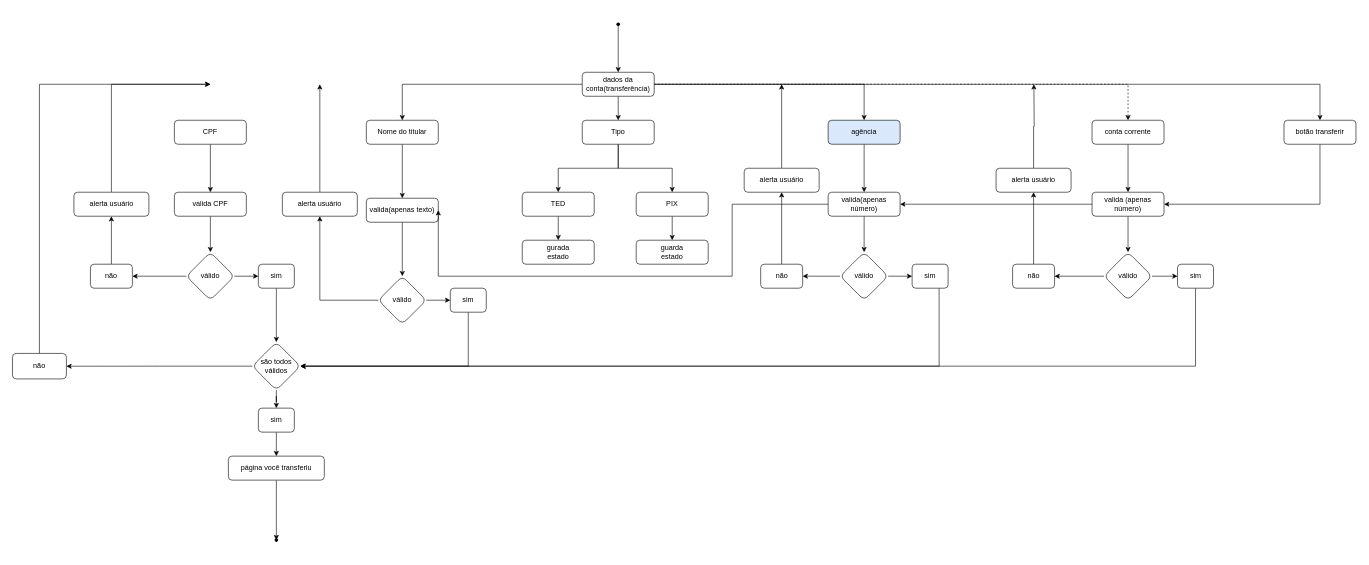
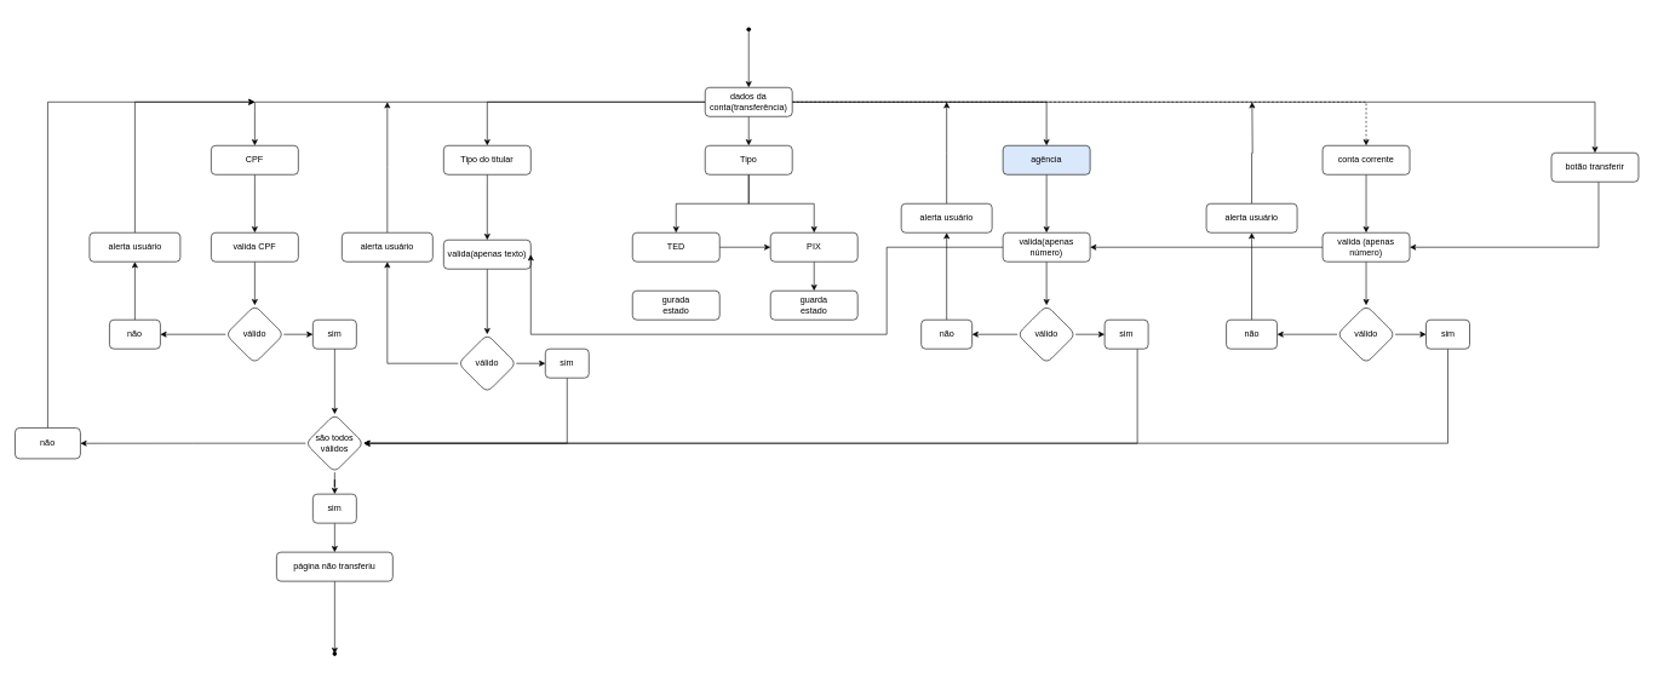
  <mxCell id="0" />
  <mxCell id="1" parent="0" />
+ <mxCell id="2" value="" style="edgeStyle=orthogonalEdgeStyle;rounded=0;orthogonalLoop=1;jettySize=auto;html=1;" edge="1" parent="1" source="8" target="12"><mxGeometry relative="1" as="geometry" /></mxCell>
  <mxCell id="3" style="edgeStyle=orthogonalEdgeStyle;rounded=0;orthogonalLoop=1;jettySize=auto;html=1;" edge="1" parent="1" source="8" target="14"><mxGeometry relative="1" as="geometry"><mxPoint x="770" y="200" as="targetPoint" /></mxGeometry></mxCell>
  <mxCell id="4" style="edgeStyle=orthogonalEdgeStyle;rounded=0;orthogonalLoop=1;jettySize=auto;html=1;" edge="1" parent="1" source="8" target="17"><mxGeometry relative="1" as="geometry"><mxPoint x="1030" y="200" as="targetPoint" /></mxGeometry></mxCell>
  <mxCell id="5" style="edgeStyle=orthogonalEdgeStyle;rounded=0;orthogonalLoop=1;jettySize=auto;html=1;" edge="1" parent="1" source="8" target="19"><mxGeometry relative="1" as="geometry"><mxPoint x="1260" y="210" as="targetPoint" /></mxGeometry></mxCell>
  <mxCell id="6" style="edgeStyle=orthogonalEdgeStyle;rounded=0;orthogonalLoop=1;jettySize=auto;html=1;dashed=1;" edge="1" parent="1" source="8" target="21"><mxGeometry relative="1" as="geometry"><mxPoint x="1511" y="200" as="targetPoint" /></mxGeometry></mxCell>
  <mxCell id="7" style="edgeStyle=orthogonalEdgeStyle;rounded=0;orthogonalLoop=1;jettySize=auto;html=1;" edge="1" parent="1" source="8" target="23"><mxGeometry relative="1" as="geometry"><mxPoint x="870" y="280" as="targetPoint" /></mxGeometry></mxCell>
  <mxCell id="8" value="dados da conta(transferência)" style="rounded=1;whiteSpace=wrap;html=1;" vertex="1" parent="1"><mxGeometry x="970" y="120" width="120" height="40" as="geometry" /></mxCell>
  <mxCell id="9" value="" style="edgeStyle=orthogonalEdgeStyle;rounded=0;orthogonalLoop=1;jettySize=auto;html=1;" edge="1" parent="1" source="10" target="8"><mxGeometry relative="1" as="geometry" /></mxCell>
  <mxCell id="10" value="" style="shape=waypoint;sketch=0;fillStyle=solid;size=6;pointerEvents=1;points=[];fillColor=none;resizable=0;rotatable=0;perimeter=centerPerimeter;snapToPoint=1;" vertex="1" parent="1"><mxGeometry x="1010" y="20" width="40" height="40" as="geometry" /></mxCell>
  <mxCell id="11" value="" style="edgeStyle=orthogonalEdgeStyle;rounded=0;orthogonalLoop=1;jettySize=auto;html=1;" edge="1" parent="1" source="12" target="25"><mxGeometry relative="1" as="geometry" /></mxCell>
  <mxCell id="12" value="CPF" style="whiteSpace=wrap;html=1;rounded=1;" vertex="1" parent="1"><mxGeometry x="290" y="200" width="120" height="40" as="geometry" /></mxCell>
  <mxCell id="13" value="" style="edgeStyle=orthogonalEdgeStyle;rounded=0;orthogonalLoop=1;jettySize=auto;html=1;" edge="1" parent="1" source="14" target="27"><mxGeometry relative="1" as="geometry" /></mxCell>
- <mxCell id="14" value="Nome do titular" style="rounded=1;whiteSpace=wrap;html=1;" vertex="1" parent="1"><mxGeometry x="610" y="200" width="120" height="40" as="geometry" /></mxCell>
+ <mxCell id="14" value="Tipo do titular" style="rounded=1;whiteSpace=wrap;html=1;" vertex="1" parent="1"><mxGeometry x="610" y="200" width="120" height="40" as="geometry" /></mxCell>
  <mxCell id="15" value="" style="edgeStyle=orthogonalEdgeStyle;rounded=0;orthogonalLoop=1;jettySize=auto;html=1;" edge="1" parent="1" source="17" target="29"><mxGeometry relative="1" as="geometry" /></mxCell>
  <mxCell id="16" style="edgeStyle=orthogonalEdgeStyle;rounded=0;orthogonalLoop=1;jettySize=auto;html=1;" edge="1" parent="1" source="17" target="31"><mxGeometry relative="1" as="geometry"><mxPoint x="1160" y="320" as="targetPoint" /></mxGeometry></mxCell>
  <mxCell id="17" value="Tipo" style="rounded=1;whiteSpace=wrap;html=1;" vertex="1" parent="1"><mxGeometry x="970" y="200" width="120" height="40" as="geometry" /></mxCell>
  <mxCell id="18" value="" style="edgeStyle=orthogonalEdgeStyle;rounded=0;orthogonalLoop=1;jettySize=auto;html=1;" edge="1" parent="1" source="19" target="34"><mxGeometry relative="1" as="geometry" /></mxCell>
  <mxCell id="19" value="agência" style="rounded=1;whiteSpace=wrap;html=1;fillColor=#dae8fc;" vertex="1" parent="1"><mxGeometry x="1380" y="200" width="120" height="40" as="geometry" /></mxCell>
  <mxCell id="20" value="" style="edgeStyle=orthogonalEdgeStyle;rounded=0;orthogonalLoop=1;jettySize=auto;html=1;" edge="1" parent="1" source="21" target="37"><mxGeometry relative="1" as="geometry" /></mxCell>
  <mxCell id="21" value="conta corrente" style="rounded=1;whiteSpace=wrap;html=1;" vertex="1" parent="1"><mxGeometry x="1820" y="200" width="120" height="40" as="geometry" /></mxCell>
  <mxCell id="22" style="edgeStyle=orthogonalEdgeStyle;rounded=0;orthogonalLoop=1;jettySize=auto;html=1;entryX=1;entryY=0.5;entryDx=0;entryDy=0;" edge="1" parent="1" source="23" target="37"><mxGeometry relative="1" as="geometry"><Array as="points"><mxPoint x="2200" y="340" /></Array></mxGeometry></mxCell>
- <mxCell id="23" value="botão transferir" style="rounded=1;whiteSpace=wrap;html=1;" vertex="1" parent="1"><mxGeometry x="2140" y="200" width="120" height="40" as="geometry" /></mxCell>
+ <mxCell id="23" value="botão transferir" style="rounded=1;whiteSpace=wrap;html=1;" vertex="1" parent="1"><mxGeometry x="2135" y="210" width="120" height="40" as="geometry" /></mxCell>
  <mxCell id="24" value="" style="edgeStyle=orthogonalEdgeStyle;rounded=0;orthogonalLoop=1;jettySize=auto;html=1;" edge="1" parent="1" source="25" target="40"><mxGeometry relative="1" as="geometry" /></mxCell>
  <mxCell id="25" value="valida CPF" style="whiteSpace=wrap;html=1;rounded=1;" vertex="1" parent="1"><mxGeometry x="290" y="320" width="120" height="40" as="geometry" /></mxCell>
  <mxCell id="26" style="edgeStyle=orthogonalEdgeStyle;rounded=0;orthogonalLoop=1;jettySize=auto;html=1;" edge="1" parent="1" source="27" target="49"><mxGeometry relative="1" as="geometry" /></mxCell>
  <mxCell id="27" value="valida(apenas texto)" style="rounded=1;whiteSpace=wrap;html=1;" vertex="1" parent="1"><mxGeometry x="610" y="330" width="120" height="40" as="geometry" /></mxCell>
- <mxCell id="28" value="" style="edgeStyle=orthogonalEdgeStyle;rounded=0;orthogonalLoop=1;jettySize=auto;html=1;" edge="1" parent="1" source="29" target="72"><mxGeometry relative="1" as="geometry" /></mxCell>
+ <mxCell id="28" value="" style="edgeStyle=orthogonalEdgeStyle;rounded=0;orthogonalLoop=1;jettySize=auto;html=1;" edge="1" parent="1" source="29" target="31"><mxGeometry relative="1" as="geometry" /></mxCell>
  <mxCell id="29" value="TED" style="rounded=1;whiteSpace=wrap;html=1;" vertex="1" parent="1"><mxGeometry x="870" y="320" width="120" height="40" as="geometry" /></mxCell>
  <mxCell id="30" value="" style="edgeStyle=orthogonalEdgeStyle;rounded=0;orthogonalLoop=1;jettySize=auto;html=1;" edge="1" parent="1" source="31" target="73"><mxGeometry relative="1" as="geometry" /></mxCell>
  <mxCell id="31" value="PIX" style="rounded=1;whiteSpace=wrap;html=1;" vertex="1" parent="1"><mxGeometry x="1060" y="320" width="120" height="40" as="geometry" /></mxCell>
  <mxCell id="32" style="edgeStyle=orthogonalEdgeStyle;rounded=0;orthogonalLoop=1;jettySize=auto;html=1;entryX=0.5;entryY=0;entryDx=0;entryDy=0;" edge="1" parent="1" source="34" target="56"><mxGeometry relative="1" as="geometry" /></mxCell>
  <mxCell id="33" style="edgeStyle=orthogonalEdgeStyle;rounded=0;orthogonalLoop=1;jettySize=auto;html=1;entryX=1;entryY=0.5;entryDx=0;entryDy=0;" edge="1" parent="1" source="34" target="27"><mxGeometry relative="1" as="geometry"><Array as="points"><mxPoint x="1220" y="340" /><mxPoint x="1220" y="460" /><mxPoint x="730" y="460" /></Array></mxGeometry></mxCell>
  <mxCell id="34" value="valida(apenas número)" style="rounded=1;whiteSpace=wrap;html=1;" vertex="1" parent="1"><mxGeometry x="1380" y="320" width="120" height="40" as="geometry" /></mxCell>
  <mxCell id="35" style="edgeStyle=orthogonalEdgeStyle;rounded=0;orthogonalLoop=1;jettySize=auto;html=1;entryX=0.5;entryY=0;entryDx=0;entryDy=0;" edge="1" parent="1" source="37" target="65"><mxGeometry relative="1" as="geometry" /></mxCell>
  <mxCell id="36" style="edgeStyle=orthogonalEdgeStyle;rounded=0;orthogonalLoop=1;jettySize=auto;html=1;entryX=1;entryY=0.5;entryDx=0;entryDy=0;" edge="1" parent="1" source="37" target="34"><mxGeometry relative="1" as="geometry" /></mxCell>
  <mxCell id="37" value="valida (apenas número)" style="rounded=1;whiteSpace=wrap;html=1;" vertex="1" parent="1"><mxGeometry x="1820" y="320" width="120" height="40" as="geometry" /></mxCell>
  <mxCell id="38" style="edgeStyle=orthogonalEdgeStyle;rounded=0;orthogonalLoop=1;jettySize=auto;html=1;" edge="1" parent="1" source="40" target="42"><mxGeometry relative="1" as="geometry"><mxPoint x="430" y="460" as="targetPoint" /></mxGeometry></mxCell>
  <mxCell id="39" value="" style="edgeStyle=orthogonalEdgeStyle;rounded=0;orthogonalLoop=1;jettySize=auto;html=1;" edge="1" parent="1" source="40" target="44"><mxGeometry relative="1" as="geometry" /></mxCell>
  <mxCell id="40" value="válido" style="rhombus;whiteSpace=wrap;html=1;rounded=1;" vertex="1" parent="1"><mxGeometry x="310" y="420" width="80" height="80" as="geometry" /></mxCell>
  <mxCell id="41" value="" style="edgeStyle=orthogonalEdgeStyle;rounded=0;orthogonalLoop=1;jettySize=auto;html=1;" edge="1" parent="1" source="42" target="76"><mxGeometry relative="1" as="geometry" /></mxCell>
  <mxCell id="42" value="sim" style="rounded=1;whiteSpace=wrap;html=1;" vertex="1" parent="1"><mxGeometry x="430" y="440" width="60" height="40" as="geometry" /></mxCell>
  <mxCell id="43" style="edgeStyle=orthogonalEdgeStyle;rounded=0;orthogonalLoop=1;jettySize=auto;html=1;" edge="1" parent="1" source="44" target="46"><mxGeometry relative="1" as="geometry"><mxPoint x="215" y="360" as="targetPoint" /></mxGeometry></mxCell>
  <mxCell id="44" value="não" style="whiteSpace=wrap;html=1;rounded=1;" vertex="1" parent="1"><mxGeometry x="150" y="440" width="70" height="40" as="geometry" /></mxCell>
  <mxCell id="45" style="edgeStyle=orthogonalEdgeStyle;rounded=0;orthogonalLoop=1;jettySize=auto;html=1;" edge="1" parent="1" source="46"><mxGeometry relative="1" as="geometry"><mxPoint x="350" y="140" as="targetPoint" /><Array as="points"><mxPoint x="185" y="140" /></Array></mxGeometry></mxCell>
  <mxCell id="46" value="alerta usuário" style="rounded=1;whiteSpace=wrap;html=1;" vertex="1" parent="1"><mxGeometry x="122.5" y="320" width="125" height="40" as="geometry" /></mxCell>
  <mxCell id="47" style="edgeStyle=orthogonalEdgeStyle;rounded=0;orthogonalLoop=1;jettySize=auto;html=1;" edge="1" parent="1" source="49" target="51"><mxGeometry relative="1" as="geometry"><mxPoint x="750" y="500" as="targetPoint" /></mxGeometry></mxCell>
  <mxCell id="48" style="edgeStyle=orthogonalEdgeStyle;rounded=0;orthogonalLoop=1;jettySize=auto;html=1;entryX=0.5;entryY=1;entryDx=0;entryDy=0;" edge="1" parent="1" source="49" target="53"><mxGeometry relative="1" as="geometry"><mxPoint x="530" y="360" as="targetPoint" /></mxGeometry></mxCell>
  <mxCell id="49" value="válido" style="rhombus;whiteSpace=wrap;html=1;rounded=1;" vertex="1" parent="1"><mxGeometry x="630" y="460" width="80" height="80" as="geometry" /></mxCell>
  <mxCell id="50" style="edgeStyle=orthogonalEdgeStyle;rounded=0;orthogonalLoop=1;jettySize=auto;html=1;entryX=1;entryY=0.5;entryDx=0;entryDy=0;" edge="1" parent="1" source="51" target="76"><mxGeometry relative="1" as="geometry"><Array as="points"><mxPoint x="780" y="610" /></Array></mxGeometry></mxCell>
  <mxCell id="51" value="sim" style="rounded=1;whiteSpace=wrap;html=1;" vertex="1" parent="1"><mxGeometry x="750" y="480" width="60" height="40" as="geometry" /></mxCell>
  <mxCell id="52" style="edgeStyle=orthogonalEdgeStyle;rounded=0;orthogonalLoop=1;jettySize=auto;html=1;" edge="1" parent="1" source="53"><mxGeometry relative="1" as="geometry"><mxPoint x="532.5" y="140" as="targetPoint" /></mxGeometry></mxCell>
  <mxCell id="53" value="alerta usuário" style="rounded=1;whiteSpace=wrap;html=1;" vertex="1" parent="1"><mxGeometry x="470" y="320" width="125" height="40" as="geometry" /></mxCell>
  <mxCell id="54" style="edgeStyle=orthogonalEdgeStyle;rounded=0;orthogonalLoop=1;jettySize=auto;html=1;" edge="1" parent="1" source="56" target="58"><mxGeometry relative="1" as="geometry"><mxPoint x="1520" y="460" as="targetPoint" /></mxGeometry></mxCell>
  <mxCell id="55" style="edgeStyle=orthogonalEdgeStyle;rounded=0;orthogonalLoop=1;jettySize=auto;html=1;entryX=1;entryY=0.5;entryDx=0;entryDy=0;" edge="1" parent="1" source="56" target="60"><mxGeometry relative="1" as="geometry" /></mxCell>
  <mxCell id="56" value="válido" style="rhombus;whiteSpace=wrap;html=1;rounded=1;" vertex="1" parent="1"><mxGeometry x="1400" y="420" width="80" height="80" as="geometry" /></mxCell>
  <mxCell id="57" style="edgeStyle=orthogonalEdgeStyle;rounded=0;orthogonalLoop=1;jettySize=auto;html=1;exitX=0.75;exitY=1;exitDx=0;exitDy=0;entryX=1;entryY=0.5;entryDx=0;entryDy=0;" edge="1" parent="1" source="58" target="76"><mxGeometry relative="1" as="geometry" /></mxCell>
  <mxCell id="58" value="sim" style="rounded=1;whiteSpace=wrap;html=1;" vertex="1" parent="1"><mxGeometry x="1520" y="440" width="60" height="40" as="geometry" /></mxCell>
  <mxCell id="59" value="" style="edgeStyle=orthogonalEdgeStyle;rounded=0;orthogonalLoop=1;jettySize=auto;html=1;" edge="1" parent="1" source="60" target="62"><mxGeometry relative="1" as="geometry" /></mxCell>
  <mxCell id="60" value="não" style="whiteSpace=wrap;html=1;rounded=1;" vertex="1" parent="1"><mxGeometry x="1267.5" y="440" width="70" height="40" as="geometry" /></mxCell>
  <mxCell id="61" style="edgeStyle=orthogonalEdgeStyle;rounded=0;orthogonalLoop=1;jettySize=auto;html=1;" edge="1" parent="1" source="62"><mxGeometry relative="1" as="geometry"><mxPoint x="1302.5" y="140" as="targetPoint" /></mxGeometry></mxCell>
  <mxCell id="62" value="alerta usuário" style="rounded=1;whiteSpace=wrap;html=1;" vertex="1" parent="1"><mxGeometry x="1240" y="280" width="125" height="40" as="geometry" /></mxCell>
  <mxCell id="63" style="edgeStyle=orthogonalEdgeStyle;rounded=0;orthogonalLoop=1;jettySize=auto;html=1;" edge="1" parent="1" source="65" target="67"><mxGeometry relative="1" as="geometry"><mxPoint x="1962.5" y="460" as="targetPoint" /></mxGeometry></mxCell>
  <mxCell id="64" style="edgeStyle=orthogonalEdgeStyle;rounded=0;orthogonalLoop=1;jettySize=auto;html=1;entryX=1;entryY=0.5;entryDx=0;entryDy=0;" edge="1" parent="1" source="65" target="69"><mxGeometry relative="1" as="geometry" /></mxCell>
  <mxCell id="65" value="válido" style="rhombus;whiteSpace=wrap;html=1;rounded=1;" vertex="1" parent="1"><mxGeometry x="1840" y="420" width="80" height="80" as="geometry" /></mxCell>
  <mxCell id="66" style="edgeStyle=orthogonalEdgeStyle;rounded=0;orthogonalLoop=1;jettySize=auto;html=1;entryX=1;entryY=0.5;entryDx=0;entryDy=0;" edge="1" parent="1" source="67" target="76"><mxGeometry relative="1" as="geometry"><Array as="points"><mxPoint x="1993" y="610" /></Array></mxGeometry></mxCell>
  <mxCell id="67" value="sim" style="rounded=1;whiteSpace=wrap;html=1;" vertex="1" parent="1"><mxGeometry x="1962.5" y="440" width="60" height="40" as="geometry" /></mxCell>
  <mxCell id="68" style="edgeStyle=orthogonalEdgeStyle;rounded=0;orthogonalLoop=1;jettySize=auto;html=1;entryX=0.5;entryY=1;entryDx=0;entryDy=0;" edge="1" parent="1" source="69" target="71"><mxGeometry relative="1" as="geometry" /></mxCell>
  <mxCell id="69" value="não" style="whiteSpace=wrap;html=1;rounded=1;" vertex="1" parent="1"><mxGeometry x="1687.5" y="440" width="70" height="40" as="geometry" /></mxCell>
  <mxCell id="70" style="edgeStyle=orthogonalEdgeStyle;rounded=0;orthogonalLoop=1;jettySize=auto;html=1;" edge="1" parent="1" source="71"><mxGeometry relative="1" as="geometry"><mxPoint x="1723" y="140" as="targetPoint" /></mxGeometry></mxCell>
  <mxCell id="71" value="alerta usuário" style="rounded=1;whiteSpace=wrap;html=1;" vertex="1" parent="1"><mxGeometry x="1660" y="280" width="125" height="40" as="geometry" /></mxCell>
  <mxCell id="72" value="gurada&lt;br&gt;estado" style="rounded=1;whiteSpace=wrap;html=1;" vertex="1" parent="1"><mxGeometry x="870" y="400" width="120" height="40" as="geometry" /></mxCell>
  <mxCell id="73" value="guarda&lt;br&gt;estado" style="rounded=1;whiteSpace=wrap;html=1;" vertex="1" parent="1"><mxGeometry x="1060" y="400" width="120" height="40" as="geometry" /></mxCell>
  <mxCell id="74" value="" style="edgeStyle=orthogonalEdgeStyle;rounded=0;orthogonalLoop=1;jettySize=auto;html=1;" edge="1" parent="1" source="76" target="78"><mxGeometry relative="1" as="geometry" /></mxCell>
  <mxCell id="75" value="" style="edgeStyle=orthogonalEdgeStyle;rounded=0;orthogonalLoop=1;jettySize=auto;html=1;" edge="1" parent="1" source="76" target="80"><mxGeometry relative="1" as="geometry" /></mxCell>
  <mxCell id="76" value="são todos&lt;br&gt;válidos" style="rhombus;whiteSpace=wrap;html=1;rounded=1;" vertex="1" parent="1"><mxGeometry x="420" y="570" width="80" height="80" as="geometry" /></mxCell>
  <mxCell id="77" value="" style="edgeStyle=orthogonalEdgeStyle;rounded=0;orthogonalLoop=1;jettySize=auto;html=1;" edge="1" parent="1" source="78" target="82"><mxGeometry relative="1" as="geometry" /></mxCell>
  <mxCell id="78" value="sim" style="whiteSpace=wrap;html=1;rounded=1;" vertex="1" parent="1"><mxGeometry x="430" y="680" width="60" height="40" as="geometry" /></mxCell>
  <mxCell id="79" style="edgeStyle=orthogonalEdgeStyle;rounded=0;orthogonalLoop=1;jettySize=auto;html=1;" edge="1" parent="1" source="80"><mxGeometry relative="1" as="geometry"><mxPoint x="350" y="140" as="targetPoint" /><Array as="points"><mxPoint x="65" y="140" /><mxPoint x="350" y="140" /></Array></mxGeometry></mxCell>
  <mxCell id="80" value="não" style="whiteSpace=wrap;html=1;rounded=1;" vertex="1" parent="1"><mxGeometry x="20" y="588.75" width="90" height="42.5" as="geometry" /></mxCell>
  <mxCell id="81" value="" style="edgeStyle=orthogonalEdgeStyle;rounded=0;orthogonalLoop=1;jettySize=auto;html=1;" edge="1" parent="1" source="82" target="83"><mxGeometry relative="1" as="geometry" /></mxCell>
- <mxCell id="82" value="página você transferiu" style="whiteSpace=wrap;html=1;rounded=1;" vertex="1" parent="1"><mxGeometry x="380" y="760" width="160" height="40" as="geometry" /></mxCell>
+ <mxCell id="82" value="página não transferiu" style="whiteSpace=wrap;html=1;rounded=1;" vertex="1" parent="1"><mxGeometry x="380" y="760" width="160" height="40" as="geometry" /></mxCell>
  <mxCell id="83" value="" style="shape=waypoint;size=6;pointerEvents=1;points=[];fillColor=#ffffff;resizable=0;rotatable=0;perimeter=centerPerimeter;snapToPoint=1;rounded=1;" vertex="1" parent="1"><mxGeometry x="440" y="880" width="40" height="40" as="geometry" /></mxCell>
